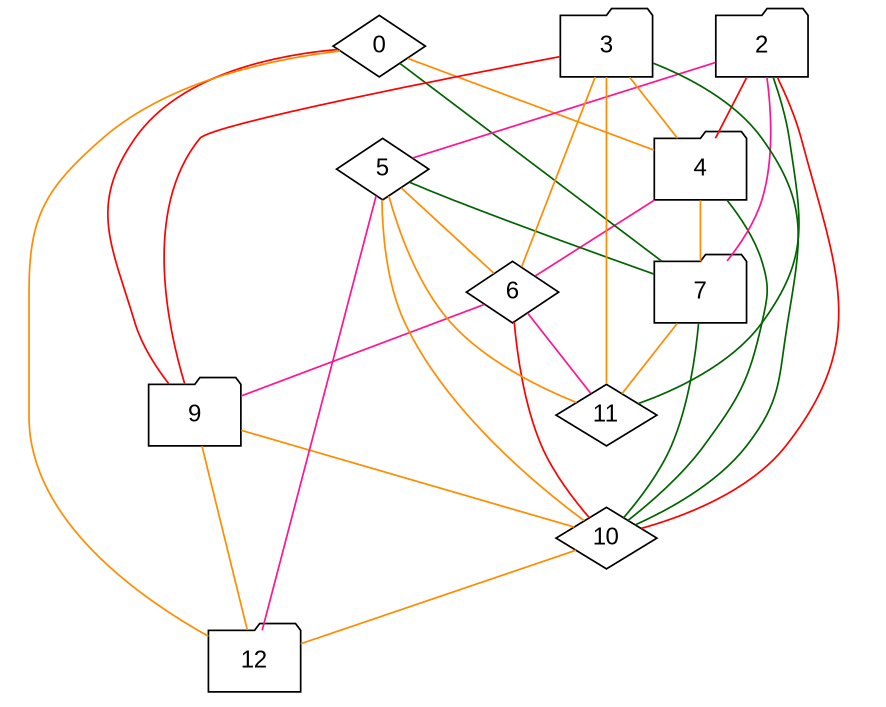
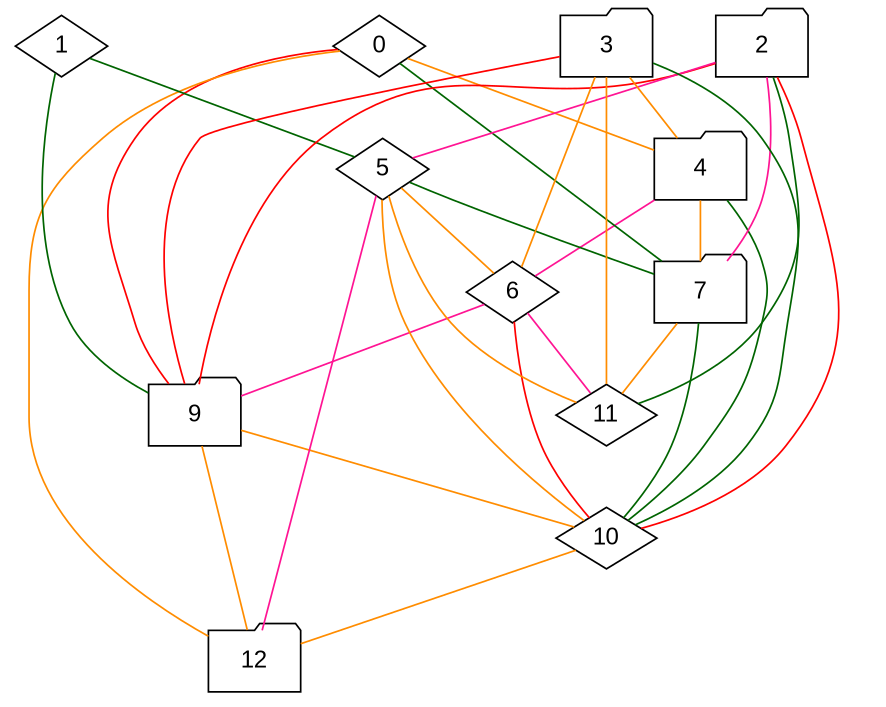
  graph {
    node [fillcolor=white fontname=Arial shape=folder style=filled]
    edge [color=darkorange]
    4
    0 [shape=diamond]
    7
    9
    12
    10 [shape=diamond]
    6 [shape=diamond]
    11 [shape=diamond]
+   1 [shape=diamond]
    5 [shape=diamond]
    2
    3
    4 -- 7
    4 -- 10 [color=darkgreen]
    4 -- 6 [color=deeppink]
    0 -- 4
    0 -- 7 [color=darkgreen]
    0 -- 9 [color=red]
    0 -- 12
    7 -- 10 [color=darkgreen]
    7 -- 11
    9 -- 12
    9 -- 10
    10 -- 12
    6 -- 9 [color=deeppink]
    6 -- 10 [color=red]
    6 -- 11 [color=deeppink]
+   1 -- 9 [color=darkgreen]
+   1 -- 5 [color=darkgreen]
    5 -- 7 [color=darkgreen]
    5 -- 12 [color=deeppink]
    5 -- 10
    5 -- 6
    5 -- 11
    2 -- 7 [color=deeppink]
-   2 -- 4 [color=red]
+   2 -- 9 [color=red]
    2 -- 10 [color=red]
    2 -- 11 [color=darkgreen]
    2 -- 5 [color=deeppink]
    3 -- 4
    3 -- 9 [color=red]
    3 -- 10 [color=darkgreen]
    3 -- 6
    3 -- 11
  }
